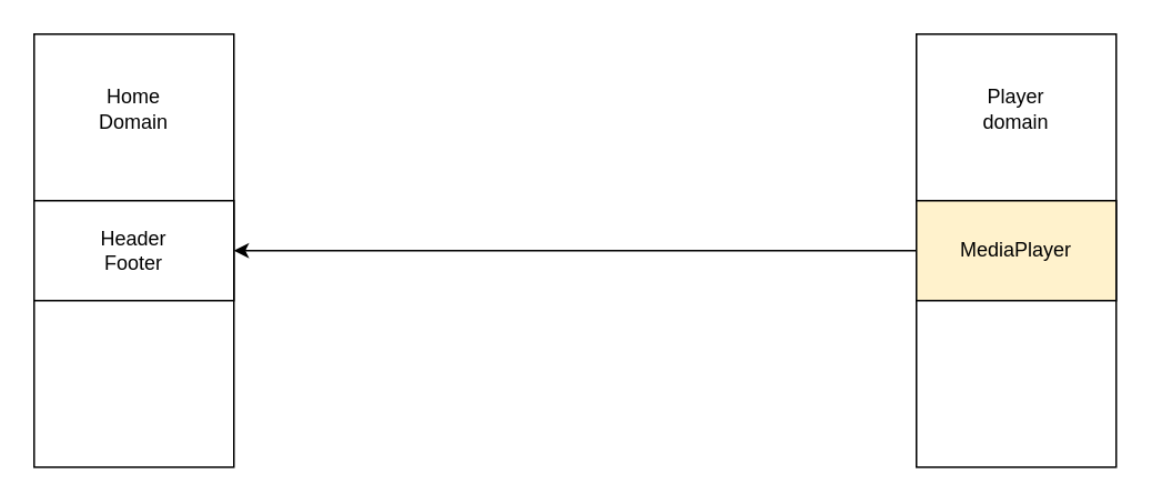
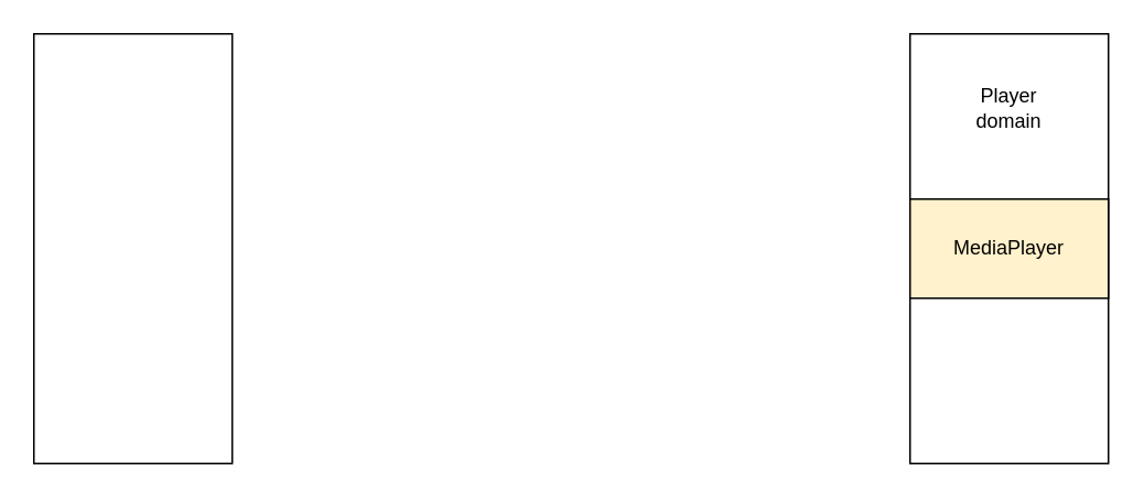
  <mxCell id="0" />
  <mxCell id="1" parent="0" />
  <mxCell id="2" value="" style="rounded=0;whiteSpace=wrap;html=1;" vertex="1" parent="1"><mxGeometry x="20" y="20" width="120" height="260" as="geometry" /></mxCell>
- <mxCell id="3" value="Header&lt;br&gt;Footer" style="rounded=0;whiteSpace=wrap;html=1;" vertex="1" parent="1"><mxGeometry x="20" y="120" width="120" height="60" as="geometry" /></mxCell>
- <mxCell id="4" value="Home&lt;br&gt;Domain" style="text;html=1;strokeColor=none;fillColor=none;align=center;verticalAlign=middle;whiteSpace=wrap;rounded=0;" vertex="1" parent="1"><mxGeometry x="50" y="50" width="60" height="30" as="geometry" /></mxCell>
  <mxCell id="5" value="" style="rounded=0;whiteSpace=wrap;html=1;" vertex="1" parent="1"><mxGeometry x="550" y="20" width="120" height="260" as="geometry" /></mxCell>
- <mxCell id="6" style="edgeStyle=none;html=1;entryX=1;entryY=0.5;entryDx=0;entryDy=0;" edge="1" parent="1" source="7" target="3"><mxGeometry relative="1" as="geometry"><mxPoint x="330" y="150" as="targetPoint" /></mxGeometry></mxCell>
  <mxCell id="7" value="MediaPlayer" style="rounded=0;whiteSpace=wrap;html=1;fillColor=#fff2cc;" vertex="1" parent="1"><mxGeometry x="550" y="120" width="120" height="60" as="geometry" /></mxCell>
  <mxCell id="8" value="Player domain" style="text;html=1;strokeColor=none;fillColor=none;align=center;verticalAlign=middle;whiteSpace=wrap;rounded=0;" vertex="1" parent="1"><mxGeometry x="580" y="50" width="60" height="30" as="geometry" /></mxCell>
